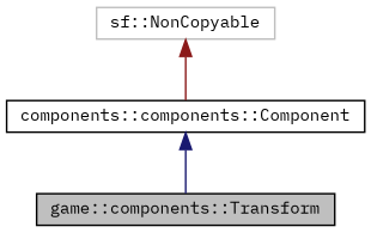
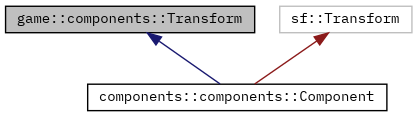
  digraph {
    fontname="IBM Plex Mono"
    node [color=black fillcolor=white fontname="IBM Plex Mono" fontsize=10 shape=record style=filled]
    edge [dir=back fontname="IBM Plex Mono" fontsize=10 labelfontname=Helvetica labelfontsize=10 style=solid]
    n1 [fillcolor=grey75 fontcolor=black height=0.2 label="game::components::Transform" width=0.4]
    n2 [height=0.2 label="components::components::Component" width=0.4]
-   n3 [color=grey75 height=0.2 label="sf::NonCopyable" width=0.4]
-   n2 -> n1 [color=midnightblue]
+   n3 [color=grey75 height=0.2 label="sf::Transform" width=0.4]
+   n1 -> n2 [color=midnightblue]
    n3 -> n2 [color=firebrick4]
  }
